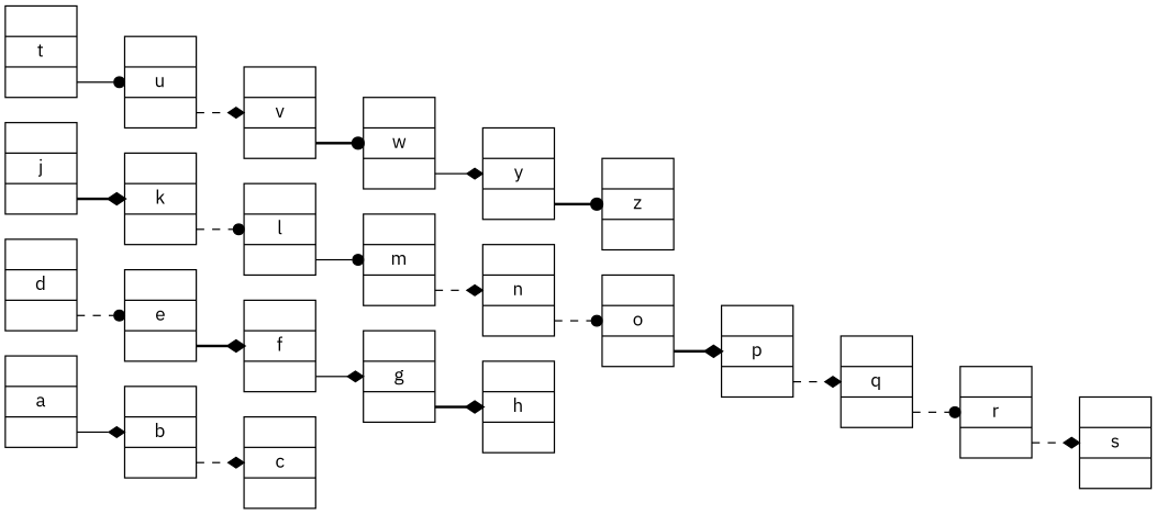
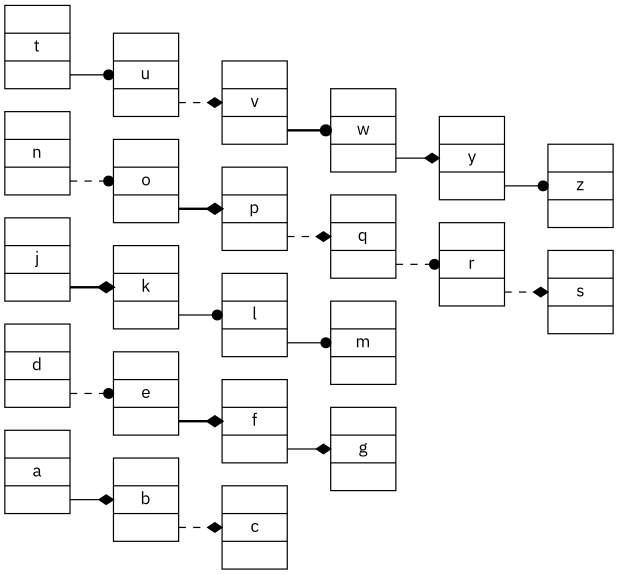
  digraph {
    fontname="IBM Plex Sans"
    rankdir=LR
    node [fontname="IBM Plex Sans" shape=record]
    edge [arrowhead=diamond fontname="IBM Plex Sans" headport=D style=dashed tailport=R]
    n1 [label="<L> |<D> a|<R> "]
    n2 [label="<L> |<D> b|<R> "]
    n3 [label="<L> |<D> c|<R> "]
    n4 [label="<L> |<D> d|<R> "]
    n5 [label="<L> |<D> e|<R> "]
    n6 [label="<L> |<D> f|<R> "]
    n7 [label="<L> |<D> g|<R> "]
-   n8 [label="<L> |<D> h|<R> "]
    n9 [label="<L> |<D> j|<R> "]
    n10 [label="<L> |<D> k|<R> "]
    n11 [label="<L> |<D> l|<R> "]
    n12 [label="<L> |<D> m|<R> "]
    n13 [label="<L> |<D> n|<R> "]
    n14 [label="<L> |<D> o|<R> "]
    n15 [label="<L> |<D> p|<R> "]
    n16 [label="<L> |<D> q|<R> "]
    n17 [label="<L> |<D> r|<R> "]
    n18 [label="<L> |<D> s|<R> "]
    n19 [label="<L> |<D> t|<R> "]
    n20 [label="<L> |<D> u|<R> "]
    n21 [label="<L> |<D> v|<R> "]
    n22 [label="<L> |<D> w|<R> "]
    n23 [label="<L> |<D> y|<R> "]
    n24 [label="<L> |<D> z|<R> "]
    n1 -> n2 [style=solid]
    n2 -> n3
    n4 -> n5 [arrowhead=dot]
    n5 -> n6 [style=bold]
    n6 -> n7 [style=solid]
-   n7 -> n8 [style=bold]
    n9 -> n10 [style=bold]
-   n10 -> n11 [arrowhead=dot]
+   n10 -> n11 [arrowhead=dot style=solid]
    n11 -> n12 [arrowhead=dot style=solid]
-   n12 -> n13
    n13 -> n14 [arrowhead=dot]
    n14 -> n15 [style=bold]
    n15 -> n16
    n16 -> n17 [arrowhead=dot]
    n17 -> n18
    n19 -> n20 [arrowhead=dot style=solid]
    n20 -> n21
    n21 -> n22 [arrowhead=dot style=bold]
    n22 -> n23 [style=solid]
-   n23 -> n24 [arrowhead=dot style=bold]
+   n23 -> n24 [arrowhead=dot style=solid]
  }
